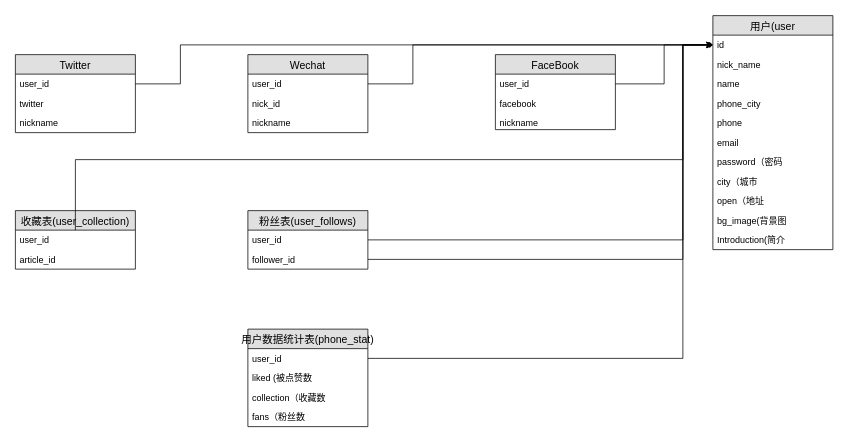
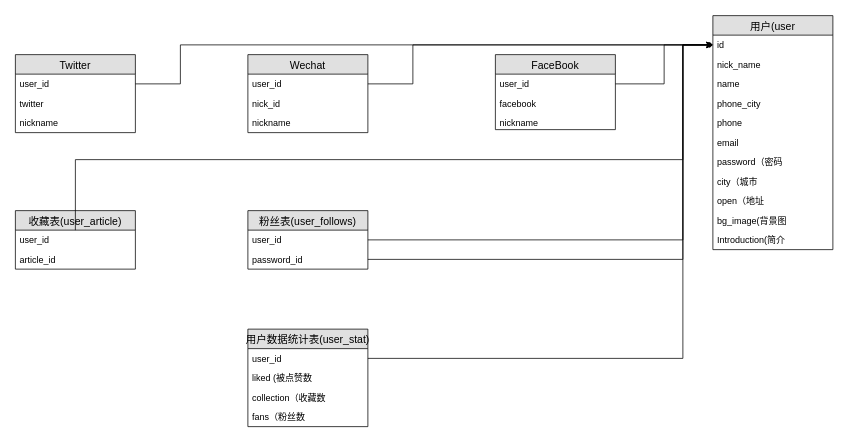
  <mxCell id="0" />
  <mxCell id="1" parent="0" />
- <mxCell id="2" value="收藏表(user_collection)" style="swimlane;fontStyle=0;childLayout=stackLayout;horizontal=1;startSize=26;fillColor=#e0e0e0;horizontalStack=0;resizeParent=1;resizeParentMax=0;resizeLast=0;collapsible=1;marginBottom=0;swimlaneFillColor=#ffffff;align=center;fontSize=14;" vertex="1" parent="1"><mxGeometry x="20" y="280" width="160" height="78" as="geometry" /></mxCell>
+ <mxCell id="2" value="收藏表(user_article)" style="swimlane;fontStyle=0;childLayout=stackLayout;horizontal=1;startSize=26;fillColor=#e0e0e0;horizontalStack=0;resizeParent=1;resizeParentMax=0;resizeLast=0;collapsible=1;marginBottom=0;swimlaneFillColor=#ffffff;align=center;fontSize=14;" vertex="1" parent="1"><mxGeometry x="20" y="280" width="160" height="78" as="geometry" /></mxCell>
  <mxCell id="3" value="user_id" style="text;strokeColor=none;fillColor=none;spacingLeft=4;spacingRight=4;overflow=hidden;rotatable=0;points=[[0,0.5],[1,0.5]];portConstraint=eastwest;fontSize=12;" vertex="1" parent="2"><mxGeometry y="26" width="160" height="26" as="geometry" /></mxCell>
  <mxCell id="4" value="article_id" style="text;strokeColor=none;fillColor=none;spacingLeft=4;spacingRight=4;overflow=hidden;rotatable=0;points=[[0,0.5],[1,0.5]];portConstraint=eastwest;fontSize=12;" vertex="1" parent="2"><mxGeometry y="52" width="160" height="26" as="geometry" /></mxCell>
  <mxCell id="5" value="粉丝表(user_follows)" style="swimlane;fontStyle=0;childLayout=stackLayout;horizontal=1;startSize=26;fillColor=#e0e0e0;horizontalStack=0;resizeParent=1;resizeParentMax=0;resizeLast=0;collapsible=1;marginBottom=0;swimlaneFillColor=#ffffff;align=center;fontSize=14;" vertex="1" parent="1"><mxGeometry x="330" y="280" width="160" height="78" as="geometry" /></mxCell>
  <mxCell id="6" value="user_id" style="text;strokeColor=none;fillColor=none;spacingLeft=4;spacingRight=4;overflow=hidden;rotatable=0;points=[[0,0.5],[1,0.5]];portConstraint=eastwest;fontSize=12;" vertex="1" parent="5"><mxGeometry y="26" width="160" height="26" as="geometry" /></mxCell>
- <mxCell id="7" value="follower_id" style="text;strokeColor=none;fillColor=none;spacingLeft=4;spacingRight=4;overflow=hidden;rotatable=0;points=[[0,0.5],[1,0.5]];portConstraint=eastwest;fontSize=12;" vertex="1" parent="5"><mxGeometry y="52" width="160" height="26" as="geometry" /></mxCell>
- <mxCell id="8" value="用户数据统计表(phone_stat)" style="swimlane;fontStyle=0;childLayout=stackLayout;horizontal=1;startSize=26;fillColor=#e0e0e0;horizontalStack=0;resizeParent=1;resizeParentMax=0;resizeLast=0;collapsible=1;marginBottom=0;swimlaneFillColor=#ffffff;align=center;fontSize=14;" vertex="1" parent="1"><mxGeometry x="330" y="438" width="160" height="130" as="geometry" /></mxCell>
+ <mxCell id="7" value="password_id" style="text;strokeColor=none;fillColor=none;spacingLeft=4;spacingRight=4;overflow=hidden;rotatable=0;points=[[0,0.5],[1,0.5]];portConstraint=eastwest;fontSize=12;" vertex="1" parent="5"><mxGeometry y="52" width="160" height="26" as="geometry" /></mxCell>
+ <mxCell id="8" value="用户数据统计表(user_stat)" style="swimlane;fontStyle=0;childLayout=stackLayout;horizontal=1;startSize=26;fillColor=#e0e0e0;horizontalStack=0;resizeParent=1;resizeParentMax=0;resizeLast=0;collapsible=1;marginBottom=0;swimlaneFillColor=#ffffff;align=center;fontSize=14;" vertex="1" parent="1"><mxGeometry x="330" y="438" width="160" height="130" as="geometry" /></mxCell>
  <mxCell id="9" value="user_id" style="text;strokeColor=none;fillColor=none;spacingLeft=4;spacingRight=4;overflow=hidden;rotatable=0;points=[[0,0.5],[1,0.5]];portConstraint=eastwest;fontSize=12;" vertex="1" parent="8"><mxGeometry y="26" width="160" height="26" as="geometry" /></mxCell>
  <mxCell id="10" value="liked (被点赞数" style="text;strokeColor=none;fillColor=none;spacingLeft=4;spacingRight=4;overflow=hidden;rotatable=0;points=[[0,0.5],[1,0.5]];portConstraint=eastwest;fontSize=12;" vertex="1" parent="8"><mxGeometry y="52" width="160" height="26" as="geometry" /></mxCell>
  <mxCell id="11" value="collection（收藏数" style="text;strokeColor=none;fillColor=none;spacingLeft=4;spacingRight=4;overflow=hidden;rotatable=0;points=[[0,0.5],[1,0.5]];portConstraint=eastwest;fontSize=12;" vertex="1" parent="8"><mxGeometry y="78" width="160" height="26" as="geometry" /></mxCell>
  <mxCell id="12" value="fans（粉丝数" style="text;strokeColor=none;fillColor=none;spacingLeft=4;spacingRight=4;overflow=hidden;rotatable=0;points=[[0,0.5],[1,0.5]];portConstraint=eastwest;fontSize=12;" vertex="1" parent="8"><mxGeometry y="104" width="160" height="26" as="geometry" /></mxCell>
  <mxCell id="13" value="用户(user" style="swimlane;fontStyle=0;childLayout=stackLayout;horizontal=1;startSize=26;fillColor=#e0e0e0;horizontalStack=0;resizeParent=1;resizeParentMax=0;resizeLast=0;collapsible=1;marginBottom=0;swimlaneFillColor=#ffffff;align=center;fontSize=14;" vertex="1" parent="1"><mxGeometry x="950" y="20" width="160" height="312" as="geometry" /></mxCell>
  <mxCell id="14" value="id" style="text;strokeColor=none;fillColor=none;spacingLeft=4;spacingRight=4;overflow=hidden;rotatable=0;points=[[0,0.5],[1,0.5]];portConstraint=eastwest;fontSize=12;" vertex="1" parent="13"><mxGeometry y="26" width="160" height="26" as="geometry" /></mxCell>
  <mxCell id="15" value="nick_name" style="text;strokeColor=none;fillColor=none;spacingLeft=4;spacingRight=4;overflow=hidden;rotatable=0;points=[[0,0.5],[1,0.5]];portConstraint=eastwest;fontSize=12;" vertex="1" parent="13"><mxGeometry y="52" width="160" height="26" as="geometry" /></mxCell>
  <mxCell id="16" value="name" style="text;strokeColor=none;fillColor=none;spacingLeft=4;spacingRight=4;overflow=hidden;rotatable=0;points=[[0,0.5],[1,0.5]];portConstraint=eastwest;fontSize=12;" vertex="1" parent="13"><mxGeometry y="78" width="160" height="26" as="geometry" /></mxCell>
  <mxCell id="17" value="phone_city" style="text;strokeColor=none;fillColor=none;spacingLeft=4;spacingRight=4;overflow=hidden;rotatable=0;points=[[0,0.5],[1,0.5]];portConstraint=eastwest;fontSize=12;" vertex="1" parent="13"><mxGeometry y="104" width="160" height="26" as="geometry" /></mxCell>
  <mxCell id="18" value="phone" style="text;strokeColor=none;fillColor=none;spacingLeft=4;spacingRight=4;overflow=hidden;rotatable=0;points=[[0,0.5],[1,0.5]];portConstraint=eastwest;fontSize=12;" vertex="1" parent="13"><mxGeometry y="130" width="160" height="26" as="geometry" /></mxCell>
  <mxCell id="19" value="email" style="text;strokeColor=none;fillColor=none;spacingLeft=4;spacingRight=4;overflow=hidden;rotatable=0;points=[[0,0.5],[1,0.5]];portConstraint=eastwest;fontSize=12;" vertex="1" parent="13"><mxGeometry y="156" width="160" height="26" as="geometry" /></mxCell>
  <mxCell id="20" value="password（密码" style="text;strokeColor=none;fillColor=none;spacingLeft=4;spacingRight=4;overflow=hidden;rotatable=0;points=[[0,0.5],[1,0.5]];portConstraint=eastwest;fontSize=12;" vertex="1" parent="13"><mxGeometry y="182" width="160" height="26" as="geometry" /></mxCell>
  <mxCell id="21" value="city（城市" style="text;strokeColor=none;fillColor=none;spacingLeft=4;spacingRight=4;overflow=hidden;rotatable=0;points=[[0,0.5],[1,0.5]];portConstraint=eastwest;fontSize=12;" vertex="1" parent="13"><mxGeometry y="208" width="160" height="26" as="geometry" /></mxCell>
  <mxCell id="22" value="open（地址" style="text;strokeColor=none;fillColor=none;spacingLeft=4;spacingRight=4;overflow=hidden;rotatable=0;points=[[0,0.5],[1,0.5]];portConstraint=eastwest;fontSize=12;" vertex="1" parent="13"><mxGeometry y="234" width="160" height="26" as="geometry" /></mxCell>
  <mxCell id="23" value="bg_image(背景图" style="text;strokeColor=none;fillColor=none;spacingLeft=4;spacingRight=4;overflow=hidden;rotatable=0;points=[[0,0.5],[1,0.5]];portConstraint=eastwest;fontSize=12;" vertex="1" parent="13"><mxGeometry y="260" width="160" height="26" as="geometry" /></mxCell>
  <mxCell id="24" value="Introduction(简介" style="text;strokeColor=none;fillColor=none;spacingLeft=4;spacingRight=4;overflow=hidden;rotatable=0;points=[[0,0.5],[1,0.5]];portConstraint=eastwest;fontSize=12;" vertex="1" parent="13"><mxGeometry y="286" width="160" height="26" as="geometry" /></mxCell>
  <mxCell id="25" value="FaceBook" style="swimlane;fontStyle=0;childLayout=stackLayout;horizontal=1;startSize=26;fillColor=#e0e0e0;horizontalStack=0;resizeParent=1;resizeParentMax=0;resizeLast=0;collapsible=1;marginBottom=0;swimlaneFillColor=#ffffff;align=center;fontSize=14;" vertex="1" parent="1"><mxGeometry x="660" y="72" width="160" height="100" as="geometry" /></mxCell>
  <mxCell id="26" value="user_id" style="text;strokeColor=none;fillColor=none;spacingLeft=4;spacingRight=4;overflow=hidden;rotatable=0;points=[[0,0.5],[1,0.5]];portConstraint=eastwest;fontSize=12;" vertex="1" parent="25"><mxGeometry y="26" width="160" height="26" as="geometry" /></mxCell>
  <mxCell id="27" value="facebook" style="text;strokeColor=none;fillColor=none;spacingLeft=4;spacingRight=4;overflow=hidden;rotatable=0;points=[[0,0.5],[1,0.5]];portConstraint=eastwest;fontSize=12;" vertex="1" parent="25"><mxGeometry y="52" width="160" height="26" as="geometry" /></mxCell>
  <mxCell id="28" value="nickname" style="text;strokeColor=none;fillColor=none;spacingLeft=4;spacingRight=4;overflow=hidden;rotatable=0;points=[[0,0.5],[1,0.5]];portConstraint=eastwest;fontSize=12;" vertex="1" parent="25"><mxGeometry y="78" width="160" height="22" as="geometry" /></mxCell>
  <mxCell id="29" value="Twitter" style="swimlane;fontStyle=0;childLayout=stackLayout;horizontal=1;startSize=26;fillColor=#e0e0e0;horizontalStack=0;resizeParent=1;resizeParentMax=0;resizeLast=0;collapsible=1;marginBottom=0;swimlaneFillColor=#ffffff;align=center;fontSize=14;" vertex="1" parent="1"><mxGeometry x="20" y="72" width="160" height="104" as="geometry" /></mxCell>
  <mxCell id="30" value="user_id" style="text;strokeColor=none;fillColor=none;spacingLeft=4;spacingRight=4;overflow=hidden;rotatable=0;points=[[0,0.5],[1,0.5]];portConstraint=eastwest;fontSize=12;" vertex="1" parent="29"><mxGeometry y="26" width="160" height="26" as="geometry" /></mxCell>
  <mxCell id="31" value="twitter" style="text;strokeColor=none;fillColor=none;spacingLeft=4;spacingRight=4;overflow=hidden;rotatable=0;points=[[0,0.5],[1,0.5]];portConstraint=eastwest;fontSize=12;" vertex="1" parent="29"><mxGeometry y="52" width="160" height="26" as="geometry" /></mxCell>
  <mxCell id="32" value="nickname" style="text;strokeColor=none;fillColor=none;spacingLeft=4;spacingRight=4;overflow=hidden;rotatable=0;points=[[0,0.5],[1,0.5]];portConstraint=eastwest;fontSize=12;" vertex="1" parent="29"><mxGeometry y="78" width="160" height="26" as="geometry" /></mxCell>
  <mxCell id="33" value="Wechat" style="swimlane;fontStyle=0;childLayout=stackLayout;horizontal=1;startSize=26;fillColor=#e0e0e0;horizontalStack=0;resizeParent=1;resizeParentMax=0;resizeLast=0;collapsible=1;marginBottom=0;swimlaneFillColor=#ffffff;align=center;fontSize=14;" vertex="1" parent="1"><mxGeometry x="330" y="72" width="160" height="104" as="geometry" /></mxCell>
  <mxCell id="34" value="user_id" style="text;strokeColor=none;fillColor=none;spacingLeft=4;spacingRight=4;overflow=hidden;rotatable=0;points=[[0,0.5],[1,0.5]];portConstraint=eastwest;fontSize=12;" vertex="1" parent="33"><mxGeometry y="26" width="160" height="26" as="geometry" /></mxCell>
  <mxCell id="35" value="nick_id" style="text;strokeColor=none;fillColor=none;spacingLeft=4;spacingRight=4;overflow=hidden;rotatable=0;points=[[0,0.5],[1,0.5]];portConstraint=eastwest;fontSize=12;" vertex="1" parent="33"><mxGeometry y="52" width="160" height="26" as="geometry" /></mxCell>
  <mxCell id="36" value="nickname" style="text;strokeColor=none;fillColor=none;spacingLeft=4;spacingRight=4;overflow=hidden;rotatable=0;points=[[0,0.5],[1,0.5]];portConstraint=eastwest;fontSize=12;" vertex="1" parent="33"><mxGeometry y="78" width="160" height="26" as="geometry" /></mxCell>
  <mxCell id="37" style="edgeStyle=orthogonalEdgeStyle;rounded=0;orthogonalLoop=1;jettySize=auto;html=1;" edge="1" parent="1" source="30" target="14"><mxGeometry relative="1" as="geometry"><Array as="points"><mxPoint x="240" y="111" /><mxPoint x="240" y="59" /></Array></mxGeometry></mxCell>
  <mxCell id="38" style="edgeStyle=orthogonalEdgeStyle;rounded=0;orthogonalLoop=1;jettySize=auto;html=1;" edge="1" parent="1" source="34" target="14"><mxGeometry relative="1" as="geometry"><Array as="points"><mxPoint x="550" y="111" /><mxPoint x="550" y="59" /></Array></mxGeometry></mxCell>
  <mxCell id="39" style="edgeStyle=orthogonalEdgeStyle;rounded=0;orthogonalLoop=1;jettySize=auto;html=1;" edge="1" parent="1" source="26" target="14"><mxGeometry relative="1" as="geometry" /></mxCell>
  <mxCell id="40" style="edgeStyle=orthogonalEdgeStyle;rounded=0;orthogonalLoop=1;jettySize=auto;html=1;" edge="1" parent="1" source="3" target="14"><mxGeometry relative="1" as="geometry"><Array as="points"><mxPoint x="100" y="212" /><mxPoint x="910" y="212" /><mxPoint x="910" y="59" /></Array></mxGeometry></mxCell>
  <mxCell id="41" style="edgeStyle=orthogonalEdgeStyle;rounded=0;orthogonalLoop=1;jettySize=auto;html=1;" edge="1" parent="1" source="6" target="14"><mxGeometry relative="1" as="geometry"><Array as="points"><mxPoint x="910" y="319" /><mxPoint x="910" y="59" /></Array></mxGeometry></mxCell>
  <mxCell id="42" style="edgeStyle=orthogonalEdgeStyle;rounded=0;orthogonalLoop=1;jettySize=auto;html=1;endArrow=diamond;" edge="1" parent="1" source="7" target="14"><mxGeometry relative="1" as="geometry"><Array as="points"><mxPoint x="910" y="345" /><mxPoint x="910" y="59" /></Array></mxGeometry></mxCell>
  <mxCell id="43" style="edgeStyle=orthogonalEdgeStyle;rounded=0;orthogonalLoop=1;jettySize=auto;html=1;" edge="1" parent="1" source="9" target="14"><mxGeometry relative="1" as="geometry"><Array as="points"><mxPoint x="910" y="477" /><mxPoint x="910" y="59" /></Array></mxGeometry></mxCell>
